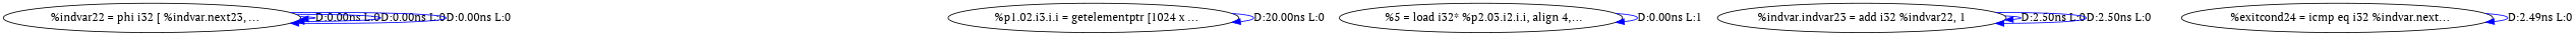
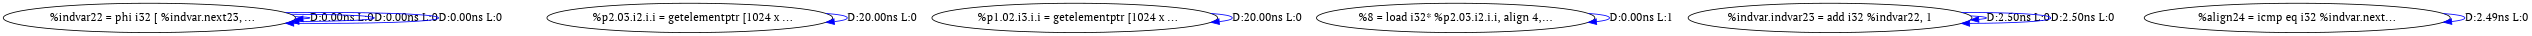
  digraph {
    fontname="PT Serif"
    node [fontname="PT Serif"]
    edge [color=blue fontname="PT Serif"]
    n1 [label="  %indvar22 = phi i32 [ %indvar.next23, ..."]
+   n2 [label="  %p2.03.i2.i.i = getelementptr [1024 x ..."]
    n3 [label="  %p1.02.i3.i.i = getelementptr [1024 x ..."]
-   n4 [label="  %5 = load i32* %p2.03.i2.i.i, align 4,..."]
+   n4 [label="%8 = load i32* %p2.03.i2.i.i, align 4,..."]
    n5 [label="%indvar.indvar23 = add i32 %indvar22, 1"]
-   n6 [label="  %exitcond24 = icmp eq i32 %indvar.next..."]
+   n6 [label="%align24 = icmp eq i32 %indvar.next..."]
    n1 -> n1 [label="D:0.00ns L:0"]
    n1 -> n1 [label="D:0.00ns L:0"]
    n1 -> n1 [label="D:0.00ns L:0"]
+   n2 -> n2 [label="D:20.00ns L:0"]
    n3 -> n3 [label="D:20.00ns L:0"]
    n4 -> n4 [label="D:0.00ns L:1"]
    n5 -> n5 [label="D:2.50ns L:0"]
    n5 -> n5 [label="D:2.50ns L:0"]
    n6 -> n6 [label="D:2.49ns L:0"]
  }
